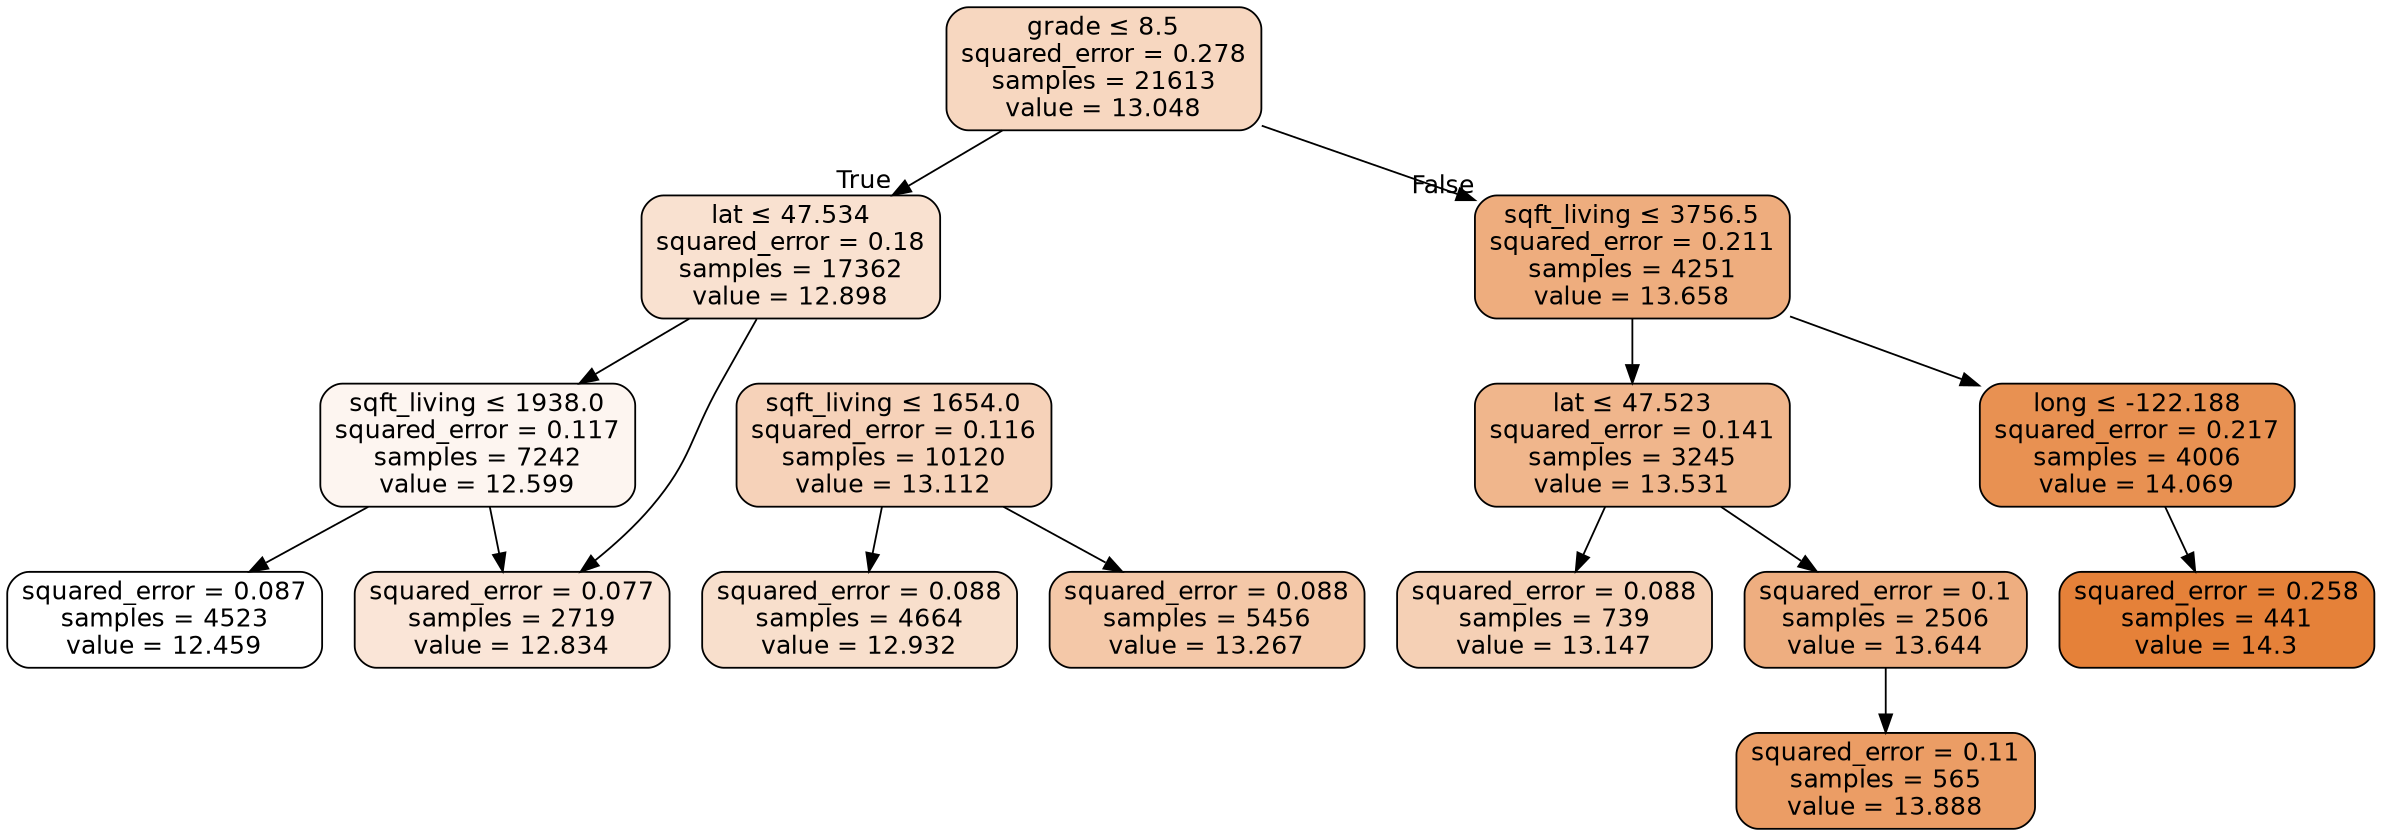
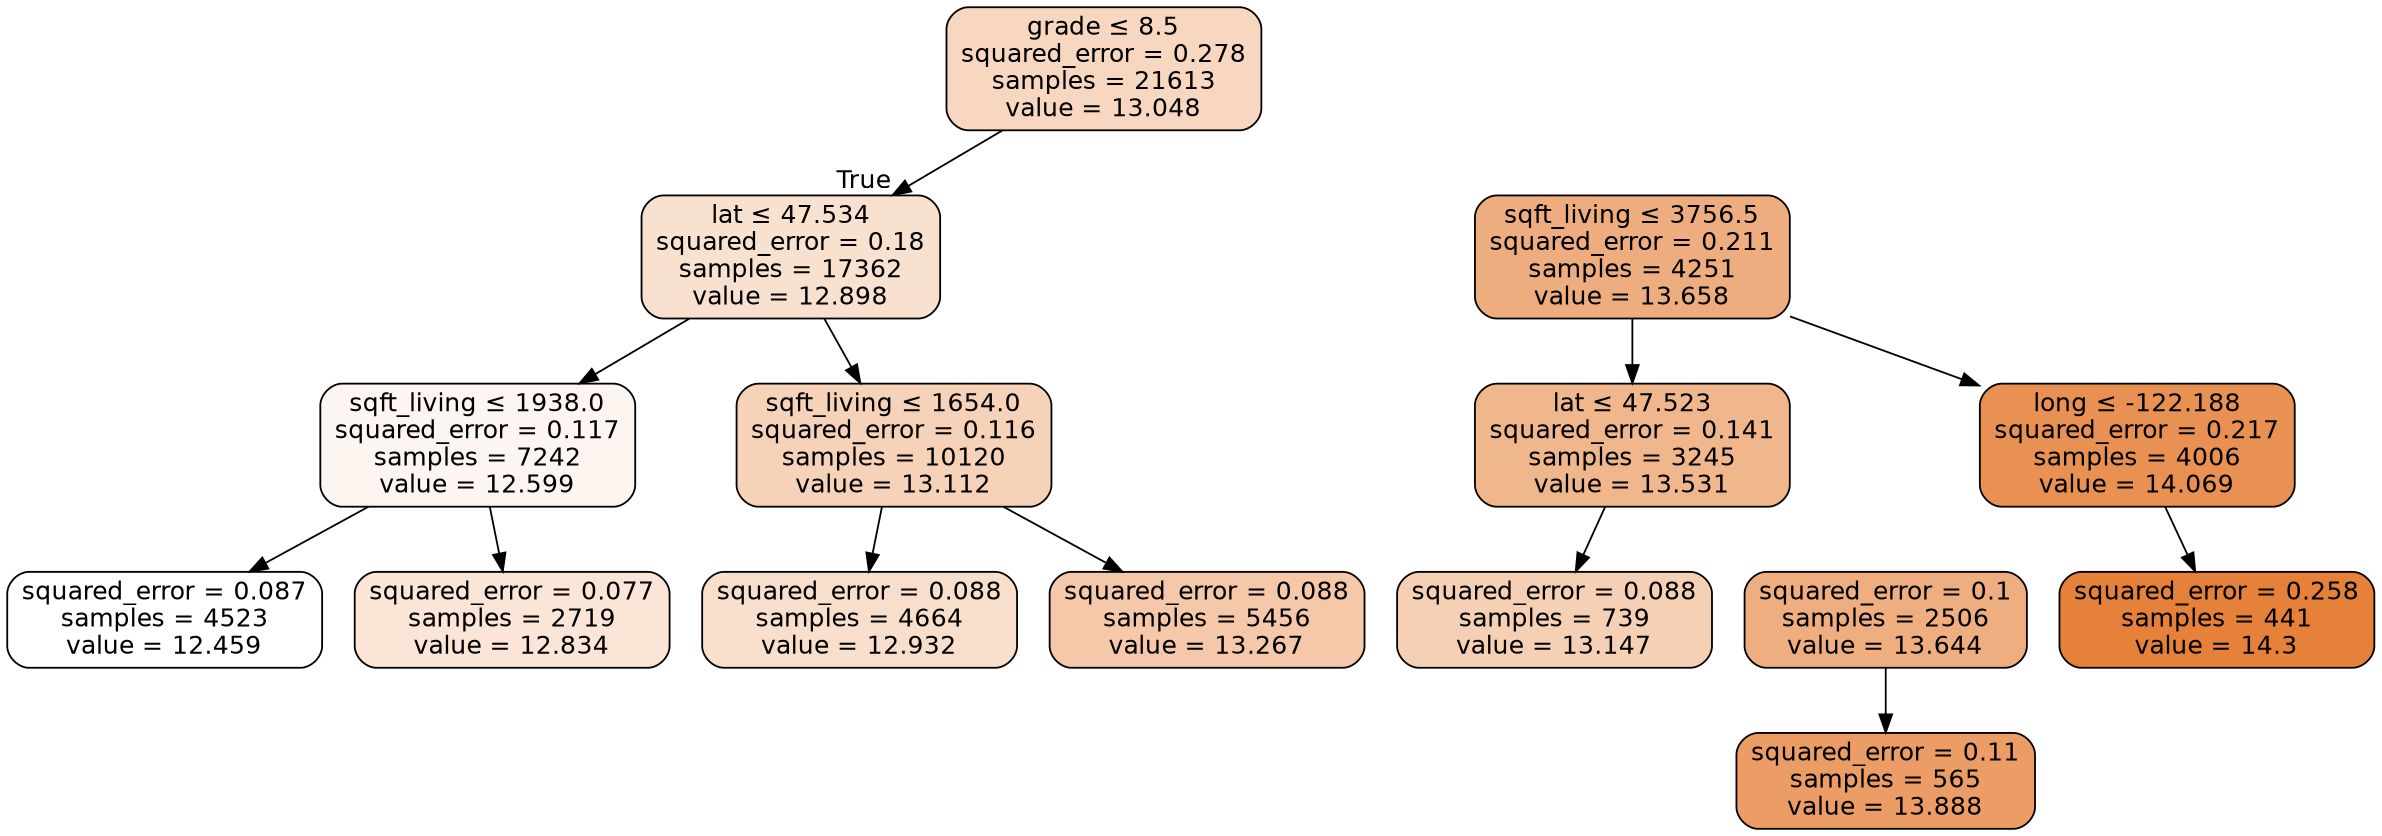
  digraph {
    node [color=black fontname=helvetica shape=box style="filled, rounded"]
    edge [fontname=helvetica]
    n1 [fillcolor="#f7d7c0" label=<grade &le; 8.5<br/>squared_error = 0.278<br/>samples = 21613<br/>value = 13.048>]
    n2 [fillcolor="#f9e1d0" label=<lat &le; 47.534<br/>squared_error = 0.18<br/>samples = 17362<br/>value = 12.898>]
    n3 [fillcolor="#eead7e" label=<sqft_living &le; 3756.5<br/>squared_error = 0.211<br/>samples = 4251<br/>value = 13.658>]
    n4 [fillcolor="#fdf5f0" label=<sqft_living &le; 1938.0<br/>squared_error = 0.117<br/>samples = 7242<br/>value = 12.599>]
    n5 [fillcolor="#f6d2b9" label=<sqft_living &le; 1654.0<br/>squared_error = 0.116<br/>samples = 10120<br/>value = 13.112>]
    n6 [fillcolor="#f0b68c" label=<lat &le; 47.523<br/>squared_error = 0.141<br/>samples = 3245<br/>value = 13.531>]
    n7 [fillcolor="#e89152" label=<long &le; -122.188<br/>squared_error = 0.217<br/>samples = 4006<br/>value = 14.069>]
    n8 [fillcolor="#ffffff" label=<squared_error = 0.087<br/>samples = 4523<br/>value = 12.459>]
    n9 [fillcolor="#fae5d7" label=<squared_error = 0.077<br/>samples = 2719<br/>value = 12.834>]
    n10 [fillcolor="#f8dfcc" label=<squared_error = 0.088<br/>samples = 4664<br/>value = 12.932>]
    n11 [fillcolor="#f4c8a8" label=<squared_error = 0.088<br/>samples = 5456<br/>value = 13.267>]
    n12 [fillcolor="#f5d0b5" label=<squared_error = 0.088<br/>samples = 739<br/>value = 13.147>]
    n13 [fillcolor="#eeae80" label=<squared_error = 0.1<br/>samples = 2506<br/>value = 13.644>]
    n14 [fillcolor="#e58139" label=<squared_error = 0.258<br/>samples = 441<br/>value = 14.3>]
    n15 [fillcolor="#eb9d65" label=<squared_error = 0.11<br/>samples = 565<br/>value = 13.888>]
    n1 -> n2 [headlabel=True labelangle=45 labeldistance=2.5]
-   n1 -> n3 [headlabel=False labelangle=-45 labeldistance=2.5]
    n2 -> n4
-   n2 -> n9
+   n2 -> n5
    n3 -> n6
    n3 -> n7
    n4 -> n8
    n4 -> n9
    n5 -> n10
    n5 -> n11
    n6 -> n12
-   n6 -> n13
    n7 -> n14
    n13 -> n15
  }
